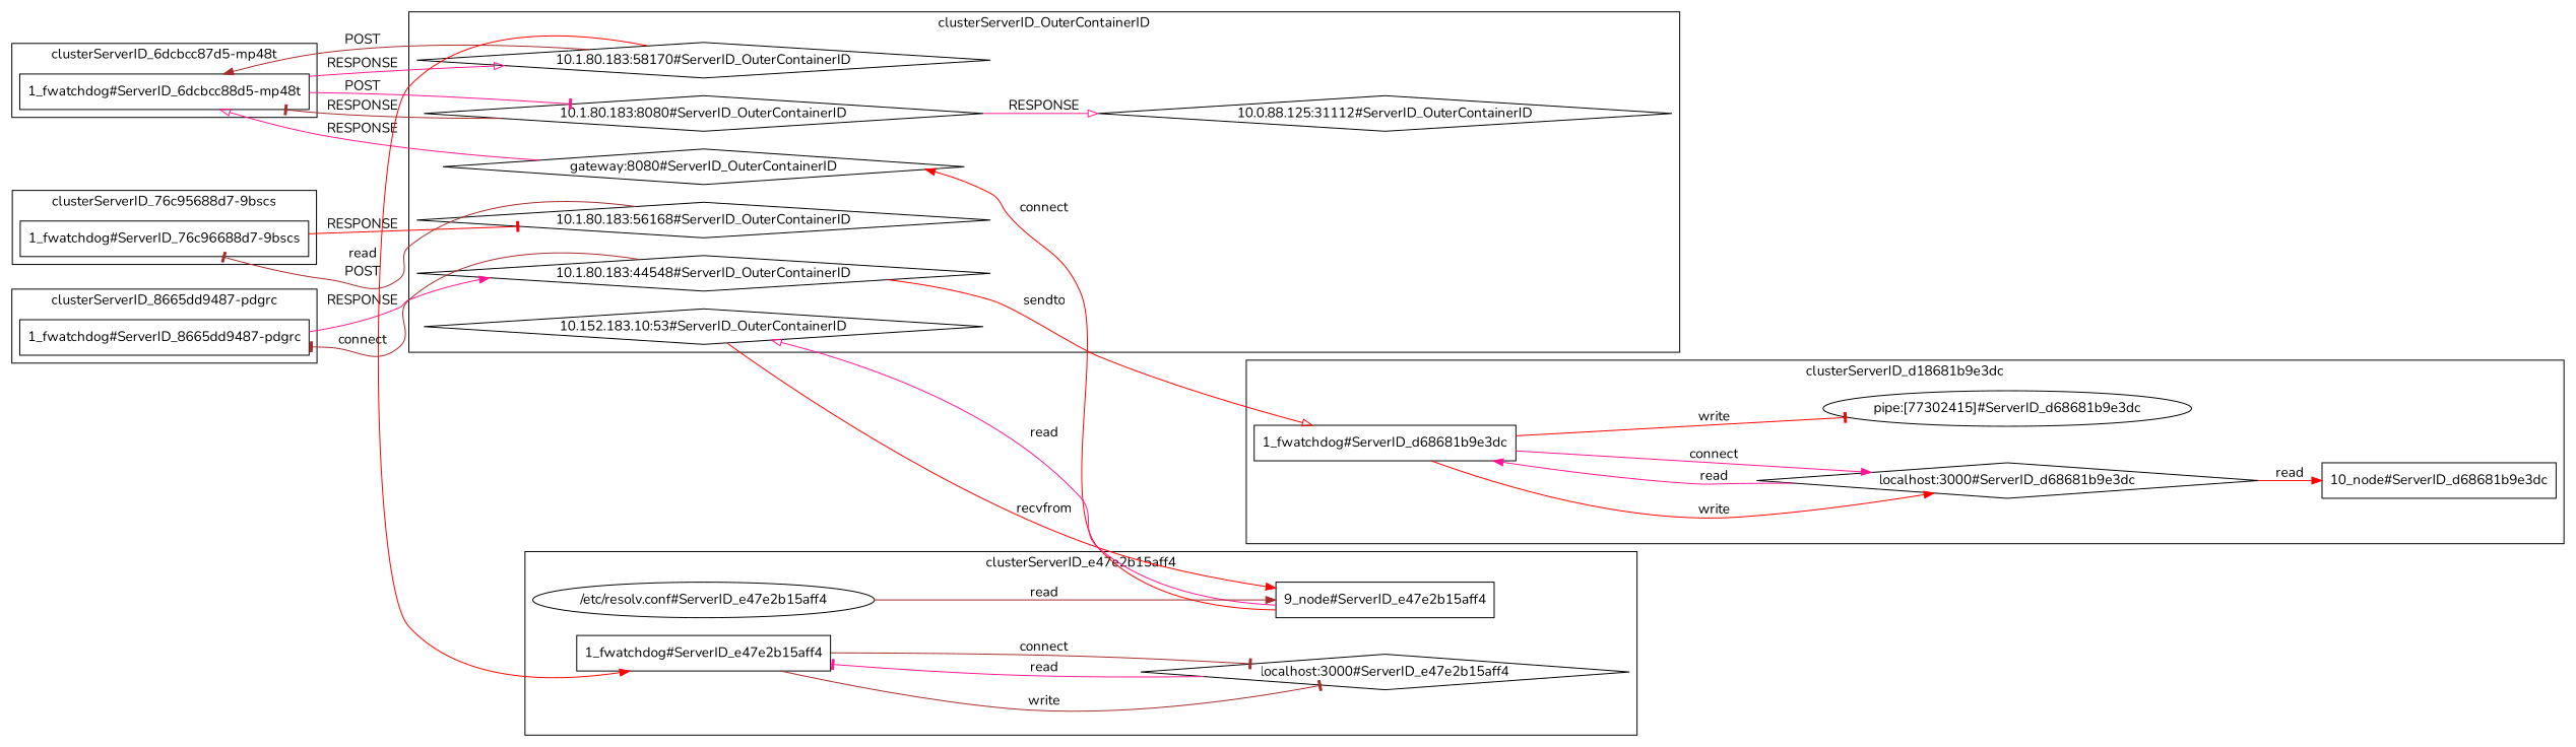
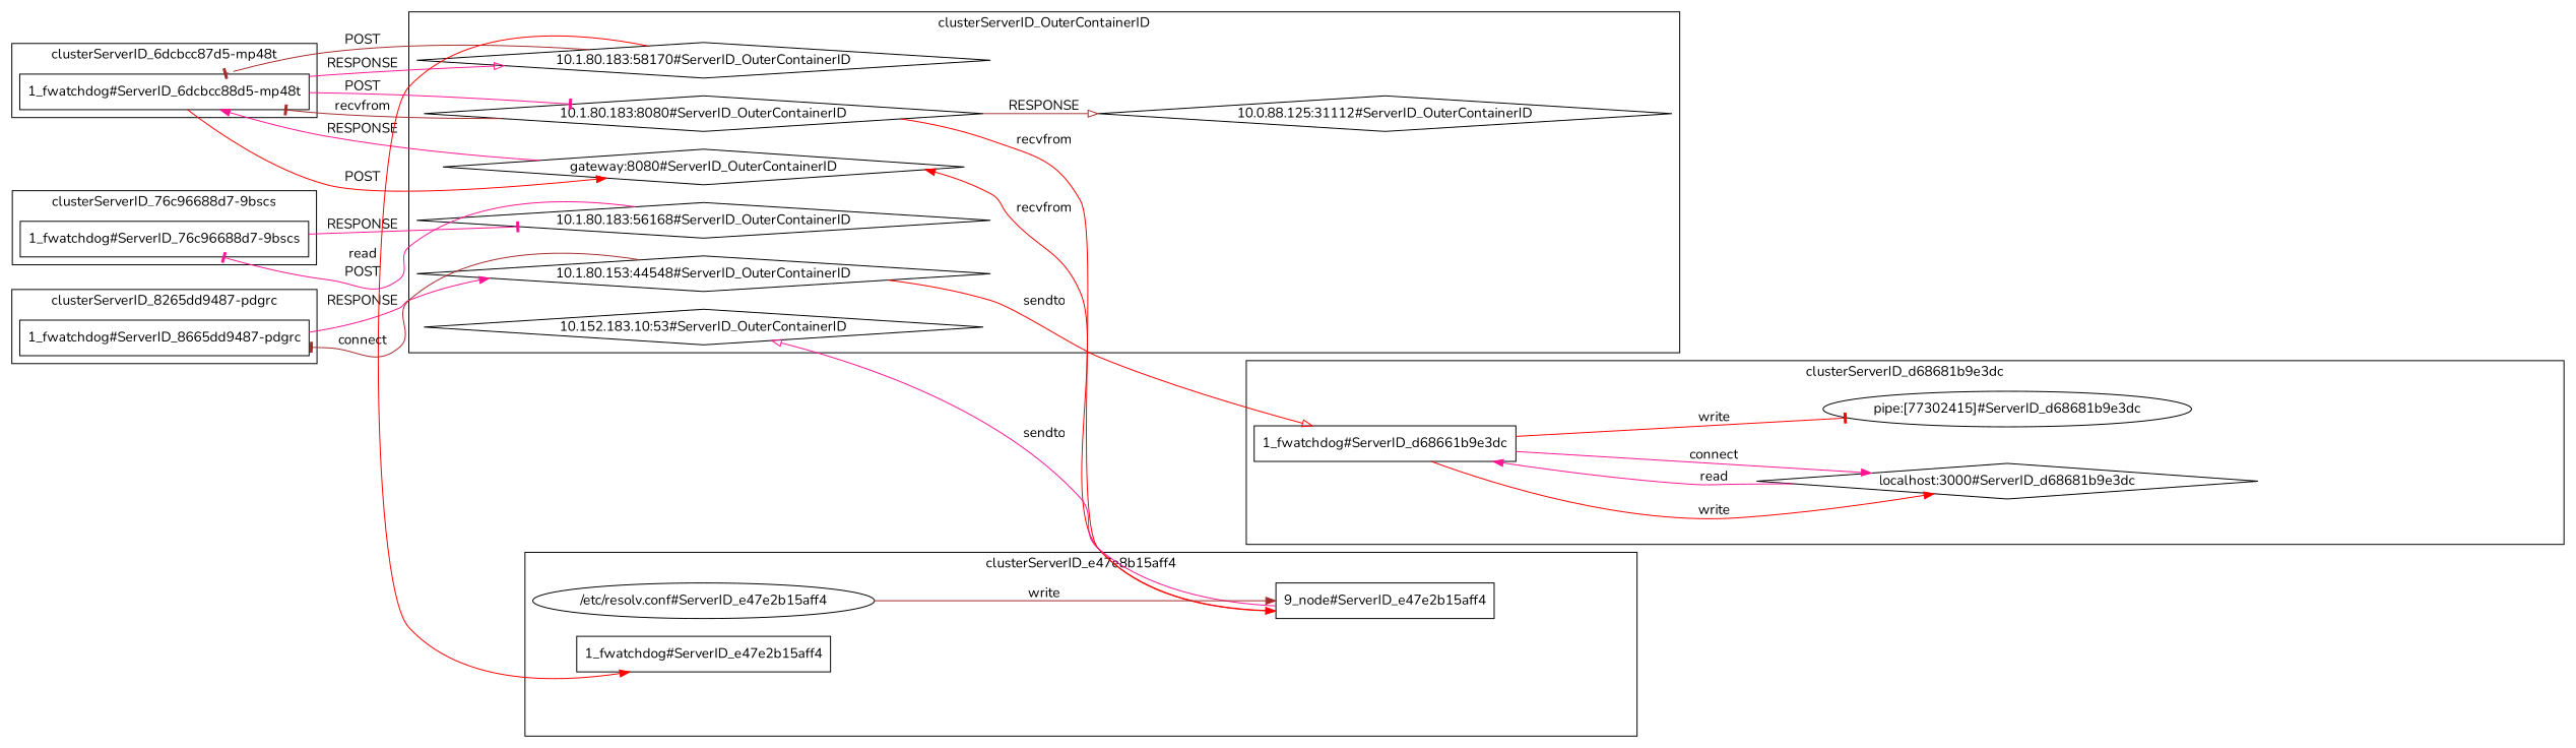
  digraph {
    fontname=Nunito
    rankdir=LR
    node [fontname=Nunito shape=diamond]
    edge [arrowhead=normal color=red fontname=Nunito]
    "1_fwatchdog#ServerID_6dcbcc88d5-mp48t" [shape=box]
    "1_fwatchdog#ServerID_76c96688d7-9bscs" [shape=box]
    "1_fwatchdog#ServerID_8665dd9487-pdgrc" [shape=box]
    "gateway:8080#ServerID_OuterContainerID"
    n5 [label="10.1.80.183:58170#ServerID_OuterContainerID"]
-   "10.1.80.183:44548#ServerID_OuterContainerID"
+   "10.1.80.183:44548#ServerID_OuterContainerID" [label="10.1.80.153:44548#ServerID_OuterContainerID"]
    "10.1.80.183:8080#ServerID_OuterContainerID"
    "10.1.80.183:56168#ServerID_OuterContainerID"
    "10.152.183.10:53#ServerID_OuterContainerID"
    "10.0.88.125:31112#ServerID_OuterContainerID"
-   "1_fwatchdog#ServerID_d68681b9e3dc" [shape=box]
+   "1_fwatchdog#ServerID_d68681b9e3dc" [shape=box label="1_fwatchdog#ServerID_d68661b9e3dc"]
    "localhost:3000#ServerID_d68681b9e3dc"
-   "10_node#ServerID_d68681b9e3dc" [shape=box]
    "pipe:[77302415]#ServerID_d68681b9e3dc" [shape=ellipse]
    "1_fwatchdog#ServerID_e47e2b15aff4" [shape=box]
-   "localhost:3000#ServerID_e47e2b15aff4"
    "9_node#ServerID_e47e2b15aff4" [shape=box]
    "/etc/resolv.conf#ServerID_e47e2b15aff4" [shape=ellipse]
    subgraph cluster_1 {
      label="clusterServerID_6dcbcc87d5-mp48t"
      "1_fwatchdog#ServerID_6dcbcc88d5-mp48t"
    }
    subgraph cluster_2 {
-     label="clusterServerID_76c95688d7-9bscs"
+     label="clusterServerID_76c96688d7-9bscs"
      "1_fwatchdog#ServerID_76c96688d7-9bscs"
    }
    subgraph cluster_3 {
-     label="clusterServerID_8665dd9487-pdgrc"
+     label="clusterServerID_8265dd9487-pdgrc"
      "1_fwatchdog#ServerID_8665dd9487-pdgrc"
    }
    subgraph cluster_4 {
      label=clusterServerID_OuterContainerID
      "gateway:8080#ServerID_OuterContainerID"
      n5
      "10.1.80.183:44548#ServerID_OuterContainerID"
      "10.1.80.183:8080#ServerID_OuterContainerID"
      "10.1.80.183:56168#ServerID_OuterContainerID"
      "10.152.183.10:53#ServerID_OuterContainerID"
      "10.0.88.125:31112#ServerID_OuterContainerID"
    }
    subgraph cluster_5 {
-     label=clusterServerID_d18681b9e3dc
+     label=clusterServerID_d68681b9e3dc
      "1_fwatchdog#ServerID_d68681b9e3dc"
      "localhost:3000#ServerID_d68681b9e3dc"
-     "10_node#ServerID_d68681b9e3dc"
      "pipe:[77302415]#ServerID_d68681b9e3dc"
    }
    subgraph cluster_6 {
-     label=clusterServerID_e47e2b15aff4
+     label=clusterServerID_e47e8b15aff4
      "1_fwatchdog#ServerID_e47e2b15aff4"
-     "localhost:3000#ServerID_e47e2b15aff4"
      "9_node#ServerID_e47e2b15aff4"
      "/etc/resolv.conf#ServerID_e47e2b15aff4"
    }
+   "1_fwatchdog#ServerID_6dcbcc88d5-mp48t" -> "gateway:8080#ServerID_OuterContainerID" [label=POST]
    "1_fwatchdog#ServerID_6dcbcc88d5-mp48t" -> n5 [arrowhead=onormal color=deeppink label=RESPONSE]
    "1_fwatchdog#ServerID_6dcbcc88d5-mp48t" -> "10.1.80.183:8080#ServerID_OuterContainerID" [arrowhead=tee color=deeppink label=POST]
-   "1_fwatchdog#ServerID_76c96688d7-9bscs" -> "10.1.80.183:56168#ServerID_OuterContainerID" [arrowhead=tee label=RESPONSE]
+   "1_fwatchdog#ServerID_76c96688d7-9bscs" -> "10.1.80.183:56168#ServerID_OuterContainerID" [arrowhead=tee color=deeppink label=RESPONSE]
    "1_fwatchdog#ServerID_8665dd9487-pdgrc" -> "10.1.80.183:44548#ServerID_OuterContainerID" [color=deeppink label=RESPONSE]
-   "gateway:8080#ServerID_OuterContainerID" -> "1_fwatchdog#ServerID_6dcbcc88d5-mp48t" [arrowhead=onormal color=deeppink label=RESPONSE]
-   n5 -> "1_fwatchdog#ServerID_6dcbcc88d5-mp48t" [color=brown label=POST]
+   "gateway:8080#ServerID_OuterContainerID" -> "1_fwatchdog#ServerID_6dcbcc88d5-mp48t" [color=deeppink label=RESPONSE]
+   n5 -> "1_fwatchdog#ServerID_6dcbcc88d5-mp48t" [arrowhead=tee color=brown label=POST]
    n5 -> "1_fwatchdog#ServerID_e47e2b15aff4" [label=read]
    "10.1.80.183:44548#ServerID_OuterContainerID" -> "1_fwatchdog#ServerID_8665dd9487-pdgrc" [arrowhead=tee color=brown label=connect]
    "10.1.80.183:44548#ServerID_OuterContainerID" -> "1_fwatchdog#ServerID_d68681b9e3dc" [arrowhead=onormal label=sendto]
-   "10.1.80.183:8080#ServerID_OuterContainerID" -> "1_fwatchdog#ServerID_6dcbcc88d5-mp48t" [arrowhead=tee color=brown label=RESPONSE]
-   "10.1.80.183:8080#ServerID_OuterContainerID" -> "10.0.88.125:31112#ServerID_OuterContainerID" [arrowhead=onormal color=deeppink label=RESPONSE]
-   "10.1.80.183:56168#ServerID_OuterContainerID" -> "1_fwatchdog#ServerID_76c96688d7-9bscs" [arrowhead=tee color=brown label=POST]
-   "10.152.183.10:53#ServerID_OuterContainerID" -> "9_node#ServerID_e47e2b15aff4" [label=recvfrom]
+   "10.1.80.183:8080#ServerID_OuterContainerID" -> "1_fwatchdog#ServerID_6dcbcc88d5-mp48t" [arrowhead=tee color=brown label=recvfrom]
+   "10.1.80.183:8080#ServerID_OuterContainerID" -> "10.0.88.125:31112#ServerID_OuterContainerID" [arrowhead=onormal color=brown label=RESPONSE]
+   "10.1.80.183:56168#ServerID_OuterContainerID" -> "1_fwatchdog#ServerID_76c96688d7-9bscs" [arrowhead=tee color=deeppink label=POST]
+   "10.1.80.183:8080#ServerID_OuterContainerID" -> "9_node#ServerID_e47e2b15aff4" [label=recvfrom]
    "1_fwatchdog#ServerID_d68681b9e3dc" -> "localhost:3000#ServerID_d68681b9e3dc" [color=deeppink label=connect]
    "1_fwatchdog#ServerID_d68681b9e3dc" -> "localhost:3000#ServerID_d68681b9e3dc" [label=write]
    "1_fwatchdog#ServerID_d68681b9e3dc" -> "pipe:[77302415]#ServerID_d68681b9e3dc" [arrowhead=tee label=write]
    "localhost:3000#ServerID_d68681b9e3dc" -> "1_fwatchdog#ServerID_d68681b9e3dc" [color=deeppink label=read]
-   "localhost:3000#ServerID_d68681b9e3dc" -> "10_node#ServerID_d68681b9e3dc" [label=read]
-   "1_fwatchdog#ServerID_e47e2b15aff4" -> "localhost:3000#ServerID_e47e2b15aff4" [arrowhead=tee color=brown label=connect]
-   "1_fwatchdog#ServerID_e47e2b15aff4" -> "localhost:3000#ServerID_e47e2b15aff4" [arrowhead=tee color=brown label=write]
-   "localhost:3000#ServerID_e47e2b15aff4" -> "1_fwatchdog#ServerID_e47e2b15aff4" [arrowhead=tee color=deeppink label=read]
-   "9_node#ServerID_e47e2b15aff4" -> "gateway:8080#ServerID_OuterContainerID" [label=connect]
-   "9_node#ServerID_e47e2b15aff4" -> "10.152.183.10:53#ServerID_OuterContainerID" [arrowhead=onormal color=deeppink label=read]
-   "/etc/resolv.conf#ServerID_e47e2b15aff4" -> "9_node#ServerID_e47e2b15aff4" [color=brown label=read]
+   "9_node#ServerID_e47e2b15aff4" -> "gateway:8080#ServerID_OuterContainerID" [label=recvfrom]
+   "9_node#ServerID_e47e2b15aff4" -> "10.152.183.10:53#ServerID_OuterContainerID" [arrowhead=onormal color=deeppink label=sendto]
+   "/etc/resolv.conf#ServerID_e47e2b15aff4" -> "9_node#ServerID_e47e2b15aff4" [color=brown label=write]
  }
